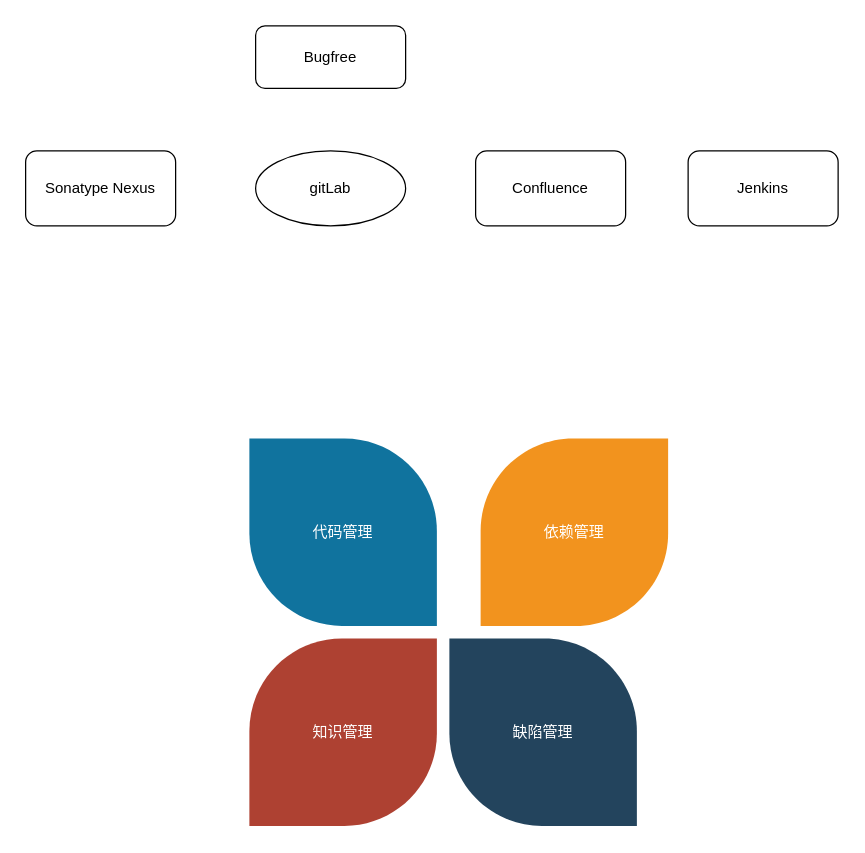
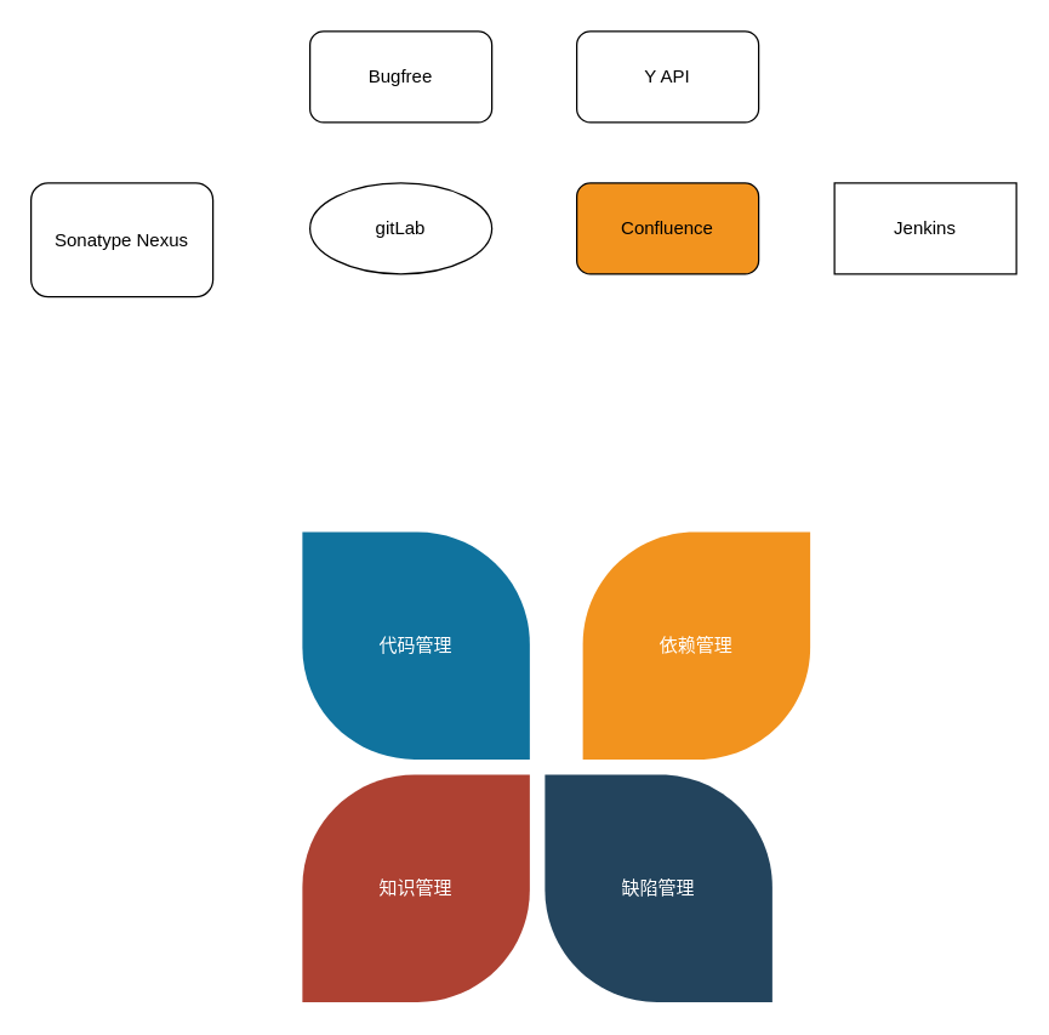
  <mxCell id="0" />
  <mxCell id="1" parent="0" />
- <mxCell id="2" value="Sonatype Nexus" style="rounded=1;whiteSpace=wrap;html=1;" vertex="1" parent="1"><mxGeometry x="20" y="120" width="120" height="60" as="geometry" /></mxCell>
+ <mxCell id="2" value="Sonatype Nexus" style="rounded=1;whiteSpace=wrap;html=1;" vertex="1" parent="1"><mxGeometry x="20" y="120" width="120" height="75" as="geometry" /></mxCell>
  <mxCell id="3" value="gitLab" style="ellipse;whiteSpace=wrap;html=1;" vertex="1" parent="1"><mxGeometry x="204" y="120" width="120" height="60" as="geometry" /></mxCell>
- <mxCell id="4" value="Confluence" style="rounded=1;whiteSpace=wrap;html=1;" vertex="1" parent="1"><mxGeometry x="380" y="120" width="120" height="60" as="geometry" /></mxCell>
- <mxCell id="5" value="Jenkins" style="rounded=1;whiteSpace=wrap;html=1;" vertex="1" parent="1"><mxGeometry x="550" y="120" width="120" height="60" as="geometry" /></mxCell>
- <mxCell id="6" value="Bugfree" style="rounded=1;whiteSpace=wrap;html=1;" vertex="1" parent="1"><mxGeometry x="204" y="20" width="120" height="50" as="geometry" /></mxCell>
+ <mxCell id="4" value="Confluence" style="rounded=1;whiteSpace=wrap;html=1;fillColor=#f2931e;" vertex="1" parent="1"><mxGeometry x="380" y="120" width="120" height="60" as="geometry" /></mxCell>
+ <mxCell id="5" value="Jenkins" style="whiteSpace=wrap;html=1;rounded=0;" vertex="1" parent="1"><mxGeometry x="550" y="120" width="120" height="60" as="geometry" /></mxCell>
+ <mxCell id="6" value="Bugfree" style="rounded=1;whiteSpace=wrap;html=1;" vertex="1" parent="1"><mxGeometry x="204" y="20" width="120" height="60" as="geometry" /></mxCell>
+ <mxCell id="7" value="Y API" style="rounded=1;whiteSpace=wrap;html=1;" vertex="1" parent="1"><mxGeometry x="380" y="20" width="120" height="60" as="geometry" /></mxCell>
  <mxCell id="8" value="代码管理" style="shape=mxgraph.basic.diag_round_rect;dx=37;flipH=1;html=1;fillColor=#10739E;strokeColor=none;shadow=0;fontSize=12;fontColor=#FFFFFF;align=center;fontStyle=0;whiteSpace=wrap;strokeWidth=8;" vertex="1" parent="1"><mxGeometry x="199" y="350" width="150" height="150" as="geometry" /></mxCell>
  <mxCell id="9" value="依赖管理" style="shape=mxgraph.basic.diag_round_rect;dx=37;html=1;fillColor=#F2931E;strokeColor=none;shadow=0;fontSize=12;fontColor=#FFFFFF;align=center;fontStyle=0;whiteSpace=wrap;strokeWidth=8;" vertex="1" parent="1"><mxGeometry x="384" y="350" width="150" height="150" as="geometry" /></mxCell>
  <mxCell id="10" value="知识管理" style="shape=mxgraph.basic.diag_round_rect;dx=37;flipH=1;flipV=1;html=1;fillColor=#AE4132;strokeColor=none;shadow=0;fontSize=12;fontColor=#FFFFFF;align=center;fontStyle=0;whiteSpace=wrap;strokeWidth=8;" vertex="1" parent="1"><mxGeometry x="199" y="510" width="150" height="150" as="geometry" /></mxCell>
  <mxCell id="11" value="缺陷管理" style="shape=mxgraph.basic.diag_round_rect;dx=37;flipV=1;html=1;fillColor=#23445D;strokeColor=none;shadow=0;fontSize=12;fontColor=#FFFFFF;align=center;fontStyle=0;whiteSpace=wrap;strokeWidth=8;" vertex="1" parent="1"><mxGeometry x="359" y="510" width="150" height="150" as="geometry" /></mxCell>
